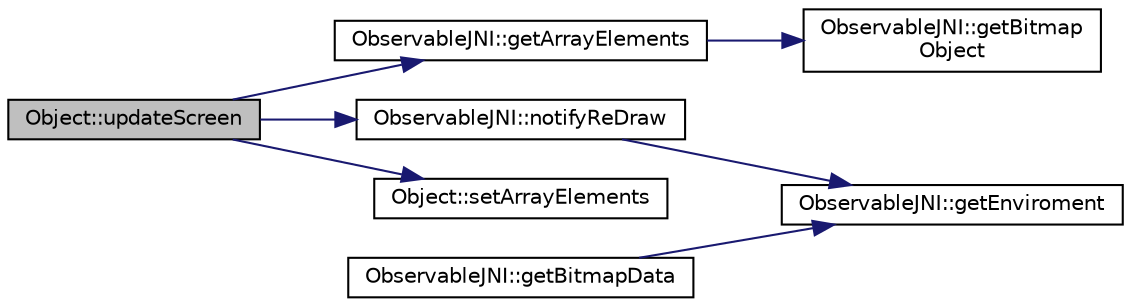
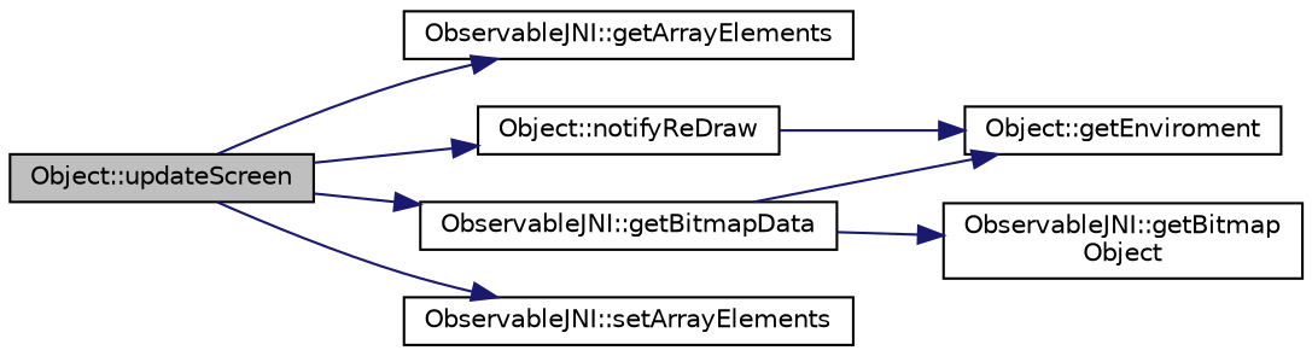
  digraph {
    fontname="DejaVu Sans"
    rankdir=LR
    node [color=black fillcolor=white fontname="DejaVu Sans" fontsize=10 shape=record style=filled]
    edge [color=midnightblue fontname="DejaVu Sans" fontsize=10 labelfontname=Helvetica labelfontsize=10 style=solid]
    n1 [fillcolor=grey75 fontcolor=black height=0.2 label="Object::updateScreen" width=0.4]
    n2 [height=0.2 label="ObservableJNI::getArrayElements" width=0.4]
    n3 [height=0.2 label="ObservableJNI::getBitmapData" width=0.4]
-   n4 [height=0.2 label="ObservableJNI::notifyReDraw" width=0.4]
-   n5 [height=0.2 label="Object::setArrayElements" width=0.4]
-   n6 [height=0.2 label="ObservableJNI::getEnviroment" width=0.4]
+   n4 [height=0.2 label="Object::notifyReDraw" width=0.4]
+   n5 [height=0.2 label="ObservableJNI::setArrayElements" width=0.4]
+   n6 [height=0.2 label="Object::getEnviroment" width=0.4]
    n7 [height=0.2 label="ObservableJNI::getBitmap\lObject" width=0.4]
    n1 -> n2
+   n1 -> n3
    n1 -> n4
    n1 -> n5
    n3 -> n6
-   n2 -> n7
+   n3 -> n7
    n4 -> n6
  }
